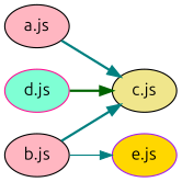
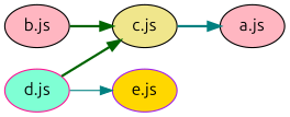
  digraph {
    rankdir=LR
    node [color=black fillcolor=lightpink fontname=Ubuntu style=filled]
    edge [color=teal style=bold]
    "c.js" [fillcolor=khaki]
    "a.js"
    "b.js"
    "e.js" [color=purple fillcolor=gold]
    "d.js" [color=deeppink fillcolor=aquamarine]
-   "a.js" -> "c.js"
-   "b.js" -> "c.js"
-   "b.js" -> "e.js" [style=solid]
+   "c.js" -> "a.js"
+   "b.js" -> "c.js" [color=darkgreen]
+   "d.js" -> "e.js" [style=solid]
    "d.js" -> "c.js" [color=darkgreen]
  }
